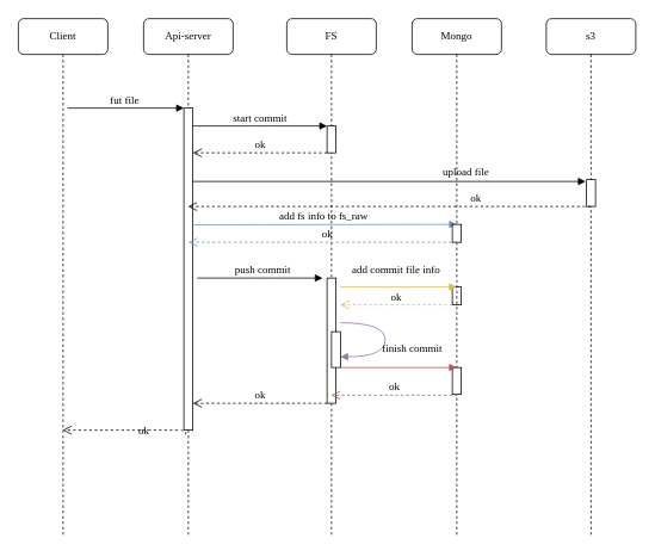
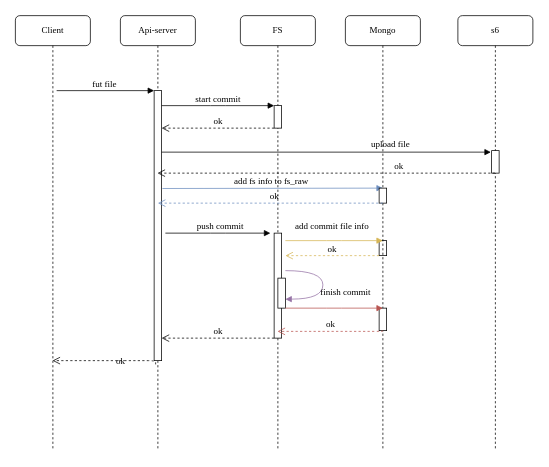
  <mxCell id="0" />
  <mxCell id="1" parent="0" />
  <mxCell id="2" value="Api-server" style="shape=umlLifeline;perimeter=lifelinePerimeter;whiteSpace=wrap;html=1;container=1;collapsible=0;recursiveResize=0;outlineConnect=0;rounded=1;shadow=0;comic=0;labelBackgroundColor=none;strokeWidth=1;fontFamily=Verdana;fontSize=12;align=center;" parent="1" vertex="1"><mxGeometry x="160" y="20" width="100" height="580" as="geometry" /></mxCell>
  <mxCell id="3" value="" style="html=1;points=[];perimeter=orthogonalPerimeter;rounded=0;shadow=0;comic=0;labelBackgroundColor=none;strokeWidth=1;fontFamily=Verdana;fontSize=12;align=center;" parent="2" vertex="1"><mxGeometry x="45" y="100" width="10" height="360" as="geometry" /></mxCell>
  <mxCell id="4" value="FS" style="shape=umlLifeline;perimeter=lifelinePerimeter;whiteSpace=wrap;html=1;container=1;collapsible=0;recursiveResize=0;outlineConnect=0;rounded=1;shadow=0;comic=0;labelBackgroundColor=none;strokeWidth=1;fontFamily=Verdana;fontSize=12;align=center;" parent="1" vertex="1"><mxGeometry x="320" y="20" width="100" height="580" as="geometry" /></mxCell>
  <mxCell id="5" value="" style="html=1;points=[];perimeter=orthogonalPerimeter;rounded=0;shadow=0;comic=0;labelBackgroundColor=none;strokeWidth=1;fontFamily=Verdana;fontSize=12;align=center;" parent="4" vertex="1"><mxGeometry x="45" y="120" width="10" height="30" as="geometry" /></mxCell>
  <mxCell id="6" value="ok" style="html=1;verticalAlign=bottom;endArrow=open;dashed=1;endSize=8;labelBackgroundColor=none;fontFamily=Verdana;fontSize=12;edgeStyle=elbowEdgeStyle;elbow=vertical;" edge="1" parent="4"><mxGeometry relative="1" as="geometry"><mxPoint x="-105" y="150" as="targetPoint" /><Array as="points"><mxPoint x="-10" y="150" /><mxPoint x="20" y="150" /></Array><mxPoint x="45" y="150" as="sourcePoint" /><mxPoint as="offset" /></mxGeometry></mxCell>
  <mxCell id="7" value="" style="html=1;points=[];perimeter=orthogonalPerimeter;rounded=0;shadow=0;comic=0;labelBackgroundColor=none;strokeWidth=1;fontFamily=Verdana;fontSize=12;align=center;" vertex="1" parent="4"><mxGeometry x="45" y="290" width="10" height="140" as="geometry" /></mxCell>
  <mxCell id="8" value="push commit" style="html=1;verticalAlign=bottom;endArrow=block;labelBackgroundColor=none;fontFamily=Verdana;fontSize=12;edgeStyle=elbowEdgeStyle;elbow=vertical;" edge="1" parent="4"><mxGeometry x="0.039" relative="1" as="geometry"><mxPoint x="-100" y="290" as="sourcePoint" /><mxPoint x="40" y="290" as="targetPoint" /><mxPoint as="offset" /></mxGeometry></mxCell>
  <mxCell id="9" value="" style="html=1;points=[];perimeter=orthogonalPerimeter;rounded=0;shadow=0;comic=0;labelBackgroundColor=none;strokeWidth=1;fontFamily=Verdana;fontSize=12;align=center;" vertex="1" parent="4"><mxGeometry x="50" y="350" width="10" height="40" as="geometry" /></mxCell>
  <mxCell id="10" value="" style="html=1;points=[];perimeter=orthogonalPerimeter;rounded=0;shadow=0;comic=0;labelBackgroundColor=none;strokeWidth=1;fontFamily=Verdana;fontSize=12;align=center;" parent="4" vertex="1"><mxGeometry x="185" y="300" width="10" height="20" as="geometry" /></mxCell>
  <mxCell id="11" value="add commit file info" style="html=1;verticalAlign=bottom;endArrow=block;labelBackgroundColor=none;fontFamily=Verdana;fontSize=12;edgeStyle=elbowEdgeStyle;elbow=horizontal;fillColor=#fff2cc;strokeColor=#d6b656;" edge="1" parent="4"><mxGeometry x="-0.045" y="10" relative="1" as="geometry"><mxPoint x="60" y="300" as="sourcePoint" /><mxPoint x="190" y="300" as="targetPoint" /><mxPoint as="offset" /><Array as="points" /></mxGeometry></mxCell>
  <mxCell id="12" value="ok" style="html=1;verticalAlign=bottom;endArrow=open;dashed=1;endSize=8;labelBackgroundColor=none;fontFamily=Verdana;fontSize=12;edgeStyle=elbowEdgeStyle;elbow=vertical;fillColor=#fff2cc;strokeColor=#d6b656;" edge="1" parent="4"><mxGeometry relative="1" as="geometry"><mxPoint x="60" y="320" as="targetPoint" /><Array as="points"><mxPoint x="130" y="320" /><mxPoint x="160" y="320" /></Array><mxPoint x="185" y="320" as="sourcePoint" /><mxPoint as="offset" /></mxGeometry></mxCell>
  <mxCell id="13" value="finish commit" style="html=1;verticalAlign=bottom;endArrow=block;labelBackgroundColor=none;fontFamily=Verdana;fontSize=12;elbow=vertical;edgeStyle=orthogonalEdgeStyle;curved=1;fillColor=#e1d5e7;strokeColor=#9673a6;" edge="1" parent="4"><mxGeometry x="0.275" y="-30" relative="1" as="geometry"><mxPoint x="60" y="340" as="sourcePoint" /><mxPoint x="60" y="378" as="targetPoint" /><Array as="points"><mxPoint x="110" y="340" /><mxPoint x="110" y="378" /></Array><mxPoint x="30" y="30" as="offset" /></mxGeometry></mxCell>
  <mxCell id="14" value="Mongo" style="shape=umlLifeline;perimeter=lifelinePerimeter;whiteSpace=wrap;html=1;container=1;collapsible=0;recursiveResize=0;outlineConnect=0;rounded=1;shadow=0;comic=0;labelBackgroundColor=none;strokeWidth=1;fontFamily=Verdana;fontSize=12;align=center;" parent="1" vertex="1"><mxGeometry x="460" y="20" width="100" height="580" as="geometry" /></mxCell>
  <mxCell id="15" value="" style="html=1;points=[];perimeter=orthogonalPerimeter;rounded=0;shadow=0;comic=0;labelBackgroundColor=none;strokeWidth=1;fontFamily=Verdana;fontSize=12;align=center;" vertex="1" parent="14"><mxGeometry x="45" y="390" width="10" height="30" as="geometry" /></mxCell>
  <mxCell id="16" value="add fs info to fs_raw" style="html=1;verticalAlign=bottom;endArrow=block;labelBackgroundColor=none;fontFamily=Verdana;fontSize=12;edgeStyle=elbowEdgeStyle;elbow=vertical;fillColor=#dae8fc;strokeColor=#6c8ebf;" edge="1" parent="14"><mxGeometry x="-0.024" relative="1" as="geometry"><mxPoint x="-244" y="230.5" as="sourcePoint" /><mxPoint x="50" y="230" as="targetPoint" /><mxPoint x="1" as="offset" /></mxGeometry></mxCell>
  <mxCell id="17" value="" style="html=1;points=[];perimeter=orthogonalPerimeter;rounded=0;shadow=0;comic=0;labelBackgroundColor=none;strokeWidth=1;fontFamily=Verdana;fontSize=12;align=center;" vertex="1" parent="14"><mxGeometry x="45" y="230" width="10" height="20" as="geometry" /></mxCell>
  <mxCell id="18" value="ok" style="html=1;verticalAlign=bottom;endArrow=open;dashed=1;endSize=8;labelBackgroundColor=none;fontFamily=Verdana;fontSize=12;edgeStyle=elbowEdgeStyle;elbow=vertical;fillColor=#dae8fc;strokeColor=#6c8ebf;" edge="1" parent="14"><mxGeometry x="-0.024" relative="1" as="geometry"><mxPoint x="-250" y="250" as="targetPoint" /><Array as="points"><mxPoint x="20.5" y="250" /><mxPoint x="-29.5" y="260" /><mxPoint x="0.5" y="280" /><mxPoint x="-59.5" y="330" /><mxPoint x="145.5" y="329.5" /><mxPoint x="175.5" y="329.5" /></Array><mxPoint x="50" y="250" as="sourcePoint" /><mxPoint x="1" as="offset" /></mxGeometry></mxCell>
  <mxCell id="19" value="Client" style="shape=umlLifeline;perimeter=lifelinePerimeter;whiteSpace=wrap;html=1;container=1;collapsible=0;recursiveResize=0;outlineConnect=0;rounded=1;shadow=0;comic=0;labelBackgroundColor=none;strokeWidth=1;fontFamily=Verdana;fontSize=12;align=center;" parent="1" vertex="1"><mxGeometry x="20" y="20" width="100" height="580" as="geometry" /></mxCell>
  <mxCell id="20" value="fut file&amp;nbsp;" style="html=1;verticalAlign=bottom;endArrow=block;entryX=0;entryY=0;labelBackgroundColor=none;fontFamily=Verdana;fontSize=12;edgeStyle=elbowEdgeStyle;elbow=vertical;" parent="1" target="3" edge="1"><mxGeometry relative="1" as="geometry"><mxPoint x="75" y="120" as="sourcePoint" /></mxGeometry></mxCell>
  <mxCell id="21" value="start commit" style="html=1;verticalAlign=bottom;endArrow=block;entryX=0;entryY=0;labelBackgroundColor=none;fontFamily=Verdana;fontSize=12;edgeStyle=elbowEdgeStyle;elbow=vertical;" parent="1" source="3" target="5" edge="1"><mxGeometry relative="1" as="geometry"><mxPoint x="290" y="140" as="sourcePoint" /></mxGeometry></mxCell>
  <mxCell id="22" value="ok" style="html=1;verticalAlign=bottom;endArrow=open;dashed=1;endSize=8;labelBackgroundColor=none;fontFamily=Verdana;fontSize=12;edgeStyle=elbowEdgeStyle;elbow=vertical;exitX=0.2;exitY=1.014;exitDx=0;exitDy=0;exitPerimeter=0;" edge="1" parent="1" source="3" target="19"><mxGeometry x="-1" y="47" relative="1" as="geometry"><mxPoint x="80" y="350" as="targetPoint" /><Array as="points"><mxPoint x="110" y="480" /><mxPoint x="140" y="450" /><mxPoint x="185" y="350.04" /></Array><mxPoint x="210" y="350.04" as="sourcePoint" /><mxPoint y="5" as="offset" /></mxGeometry></mxCell>
- <mxCell id="23" value="s3" style="shape=umlLifeline;perimeter=lifelinePerimeter;whiteSpace=wrap;html=1;container=1;collapsible=0;recursiveResize=0;outlineConnect=0;rounded=1;shadow=0;comic=0;labelBackgroundColor=none;strokeWidth=1;fontFamily=Verdana;fontSize=12;align=center;" vertex="1" parent="1"><mxGeometry x="610" y="20" width="100" height="580" as="geometry" /></mxCell>
+ <mxCell id="23" value="s6" style="shape=umlLifeline;perimeter=lifelinePerimeter;whiteSpace=wrap;html=1;container=1;collapsible=0;recursiveResize=0;outlineConnect=0;rounded=1;shadow=0;comic=0;labelBackgroundColor=none;strokeWidth=1;fontFamily=Verdana;fontSize=12;align=center;" vertex="1" parent="1"><mxGeometry x="610" y="20" width="100" height="580" as="geometry" /></mxCell>
  <mxCell id="24" value="" style="html=1;points=[];perimeter=orthogonalPerimeter;rounded=0;shadow=0;comic=0;labelBackgroundColor=none;strokeWidth=1;fontFamily=Verdana;fontSize=12;align=center;" vertex="1" parent="23"><mxGeometry x="45" y="180" width="10" height="30" as="geometry" /></mxCell>
  <mxCell id="25" value="upload file" style="html=1;verticalAlign=bottom;endArrow=block;labelBackgroundColor=none;fontFamily=Verdana;fontSize=12;edgeStyle=elbowEdgeStyle;elbow=vertical;entryX=-0.1;entryY=0.05;entryDx=0;entryDy=0;entryPerimeter=0;" edge="1" parent="1" source="3" target="24"><mxGeometry x="0.388" y="2" relative="1" as="geometry"><mxPoint x="220" y="250" as="sourcePoint" /><mxPoint x="360" y="250" as="targetPoint" /><mxPoint as="offset" /></mxGeometry></mxCell>
  <mxCell id="26" value="ok" style="html=1;verticalAlign=bottom;endArrow=open;dashed=1;endSize=8;labelBackgroundColor=none;fontFamily=Verdana;fontSize=12;edgeStyle=elbowEdgeStyle;elbow=vertical;" edge="1" parent="1" source="23" target="2"><mxGeometry x="-0.424" relative="1" as="geometry"><mxPoint x="530" y="309.5" as="targetPoint" /><Array as="points"><mxPoint x="480" y="230" /><mxPoint x="430" y="240" /><mxPoint x="460" y="260" /><mxPoint x="400" y="310" /><mxPoint x="605" y="309.5" /><mxPoint x="635" y="309.5" /></Array><mxPoint x="620" y="260" as="sourcePoint" /><mxPoint x="1" as="offset" /></mxGeometry></mxCell>
  <mxCell id="27" value="" style="html=1;verticalAlign=bottom;endArrow=block;labelBackgroundColor=none;fontFamily=Verdana;fontSize=12;edgeStyle=elbowEdgeStyle;elbow=vertical;fillColor=#f8cecc;strokeColor=#b85450;" edge="1" parent="1"><mxGeometry x="1" y="-300" relative="1" as="geometry"><mxPoint x="380" y="410" as="sourcePoint" /><mxPoint x="510" y="410" as="targetPoint" /><mxPoint x="270" y="-170" as="offset" /></mxGeometry></mxCell>
  <mxCell id="28" value="ok" style="html=1;verticalAlign=bottom;endArrow=open;dashed=1;endSize=8;labelBackgroundColor=none;fontFamily=Verdana;fontSize=12;edgeStyle=elbowEdgeStyle;elbow=vertical;fillColor=#f8cecc;strokeColor=#b85450;" edge="1" parent="1" target="4"><mxGeometry relative="1" as="geometry"><mxPoint x="380" y="440" as="targetPoint" /><Array as="points"><mxPoint x="625" y="441" /><mxPoint x="485" y="440" /></Array><mxPoint x="510" y="440" as="sourcePoint" /><mxPoint as="offset" /></mxGeometry></mxCell>
  <mxCell id="29" value="ok" style="html=1;verticalAlign=bottom;endArrow=open;dashed=1;endSize=8;labelBackgroundColor=none;fontFamily=Verdana;fontSize=12;edgeStyle=elbowEdgeStyle;elbow=vertical;" edge="1" parent="1"><mxGeometry relative="1" as="geometry"><mxPoint x="215" y="450" as="targetPoint" /><Array as="points"><mxPoint x="310" y="450" /><mxPoint x="340" y="450" /></Array><mxPoint x="365" y="450" as="sourcePoint" /><mxPoint as="offset" /></mxGeometry></mxCell>
